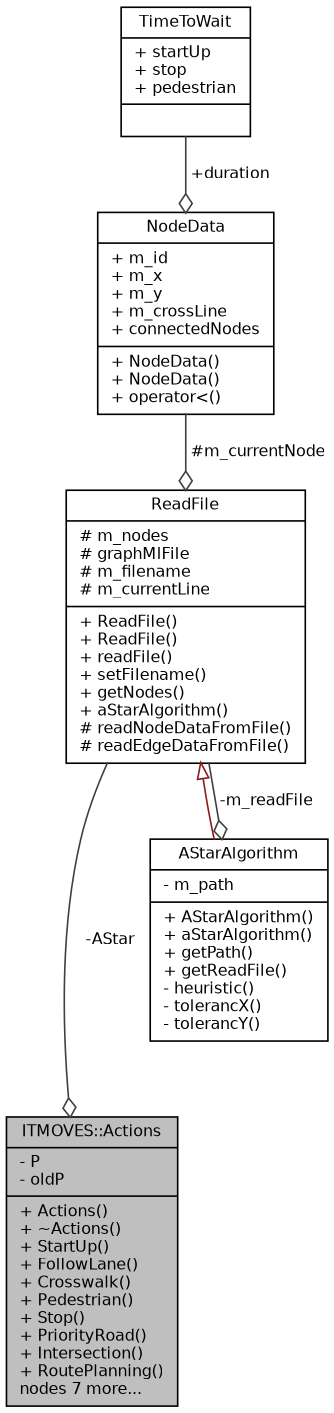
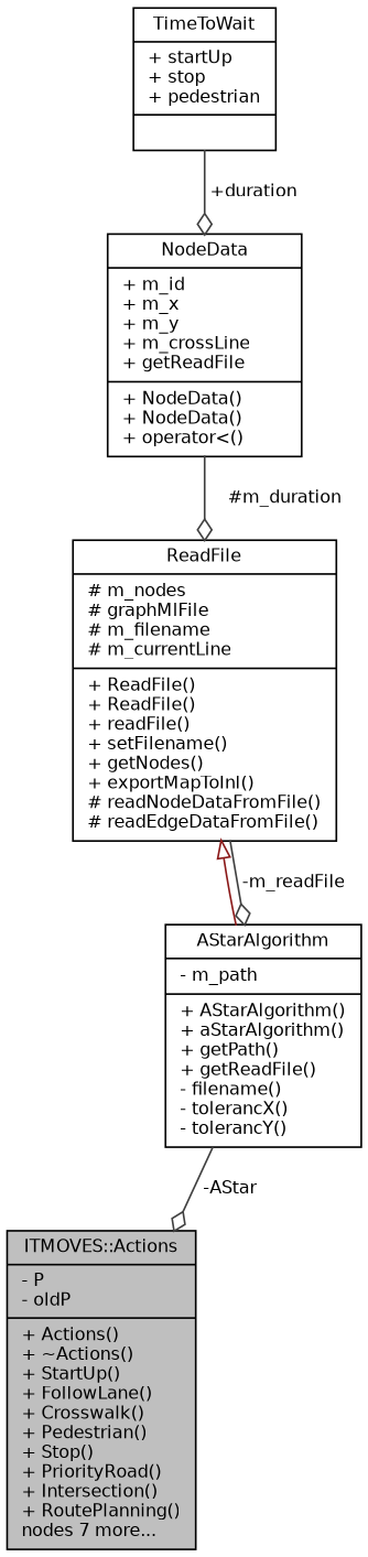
  digraph {
    node [color=black fillcolor=white fontname=Helvetica fontsize=10 shape=record style=filled]
    edge [arrowhead=odiamond color=grey25 fontname=Helvetica fontsize=10 labelfontname=Helvetica labelfontsize=10 style=solid]
    n1 [fillcolor=grey75 fontcolor=black height=0.2 label="{ITMOVES::Actions\n|- P\l- oldP\l|+ Actions()\l+ ~Actions()\l+ StartUp()\l+ FollowLane()\l+ Crosswalk()\l+ Pedestrian()\l+ Stop()\l+ PriorityRoad()\l+ Intersection()\l+ RoutePlanning()\lnodes 7 more...\l}" width=0.4]
    n2 [height=0.2 label="{TimeToWait\n|+ startUp\l+ stop\l+ pedestrian\l|}" width=0.4]
-   n3 [height=0.2 label="{NodeData\n|+ m_id\l+ m_x\l+ m_y\l+ m_crossLine\l+ connectedNodes\l|+ NodeData()\l+ NodeData()\l+ operator\<()\l}" width=0.4]
-   n4 [height=0.2 label="{AStarAlgorithm\n|- m_path\l|+ AStarAlgorithm()\l+ aStarAlgorithm()\l+ getPath()\l+ getReadFile()\l- heuristic()\l- tolerancX()\l- tolerancY()\l}" width=0.4]
-   n5 [height=0.2 label="{ReadFile\n|# m_nodes\l# graphMlFile\l# m_filename\l# m_currentLine\l|+ ReadFile()\l+ ReadFile()\l+ readFile()\l+ setFilename()\l+ getNodes()\l+ aStarAlgorithm()\l# readNodeDataFromFile()\l# readEdgeDataFromFile()\l}" width=0.4]
+   n3 [height=0.2 label="{NodeData\n|+ m_id\l+ m_x\l+ m_y\l+ m_crossLine\l+ getReadFile\l|+ NodeData()\l+ NodeData()\l+ operator\<()\l}" width=0.4]
+   n4 [height=0.2 label="{AStarAlgorithm\n|- m_path\l|+ AStarAlgorithm()\l+ aStarAlgorithm()\l+ getPath()\l+ getReadFile()\l- filename()\l- tolerancX()\l- tolerancY()\l}" width=0.4]
+   n5 [height=0.2 label="{ReadFile\n|# m_nodes\l# graphMlFile\l# m_filename\l# m_currentLine\l|+ ReadFile()\l+ ReadFile()\l+ readFile()\l+ setFilename()\l+ getNodes()\l+ exportMapToInl()\l# readNodeDataFromFile()\l# readEdgeDataFromFile()\l}" width=0.4]
    n2 -> n3 [label=" +duration"]
-   n3 -> n5 [label=" #m_currentNode"]
-   n5 -> n1 [label=" -AStar"]
+   n3 -> n5 [label=" #m_duration"]
+   n4 -> n1 [label=" -AStar"]
    n5 -> n4 [arrowtail=onormal color=firebrick4 dir=back arrowhead=""]
    n5 -> n4 [label=" -m_readFile"]
  }
